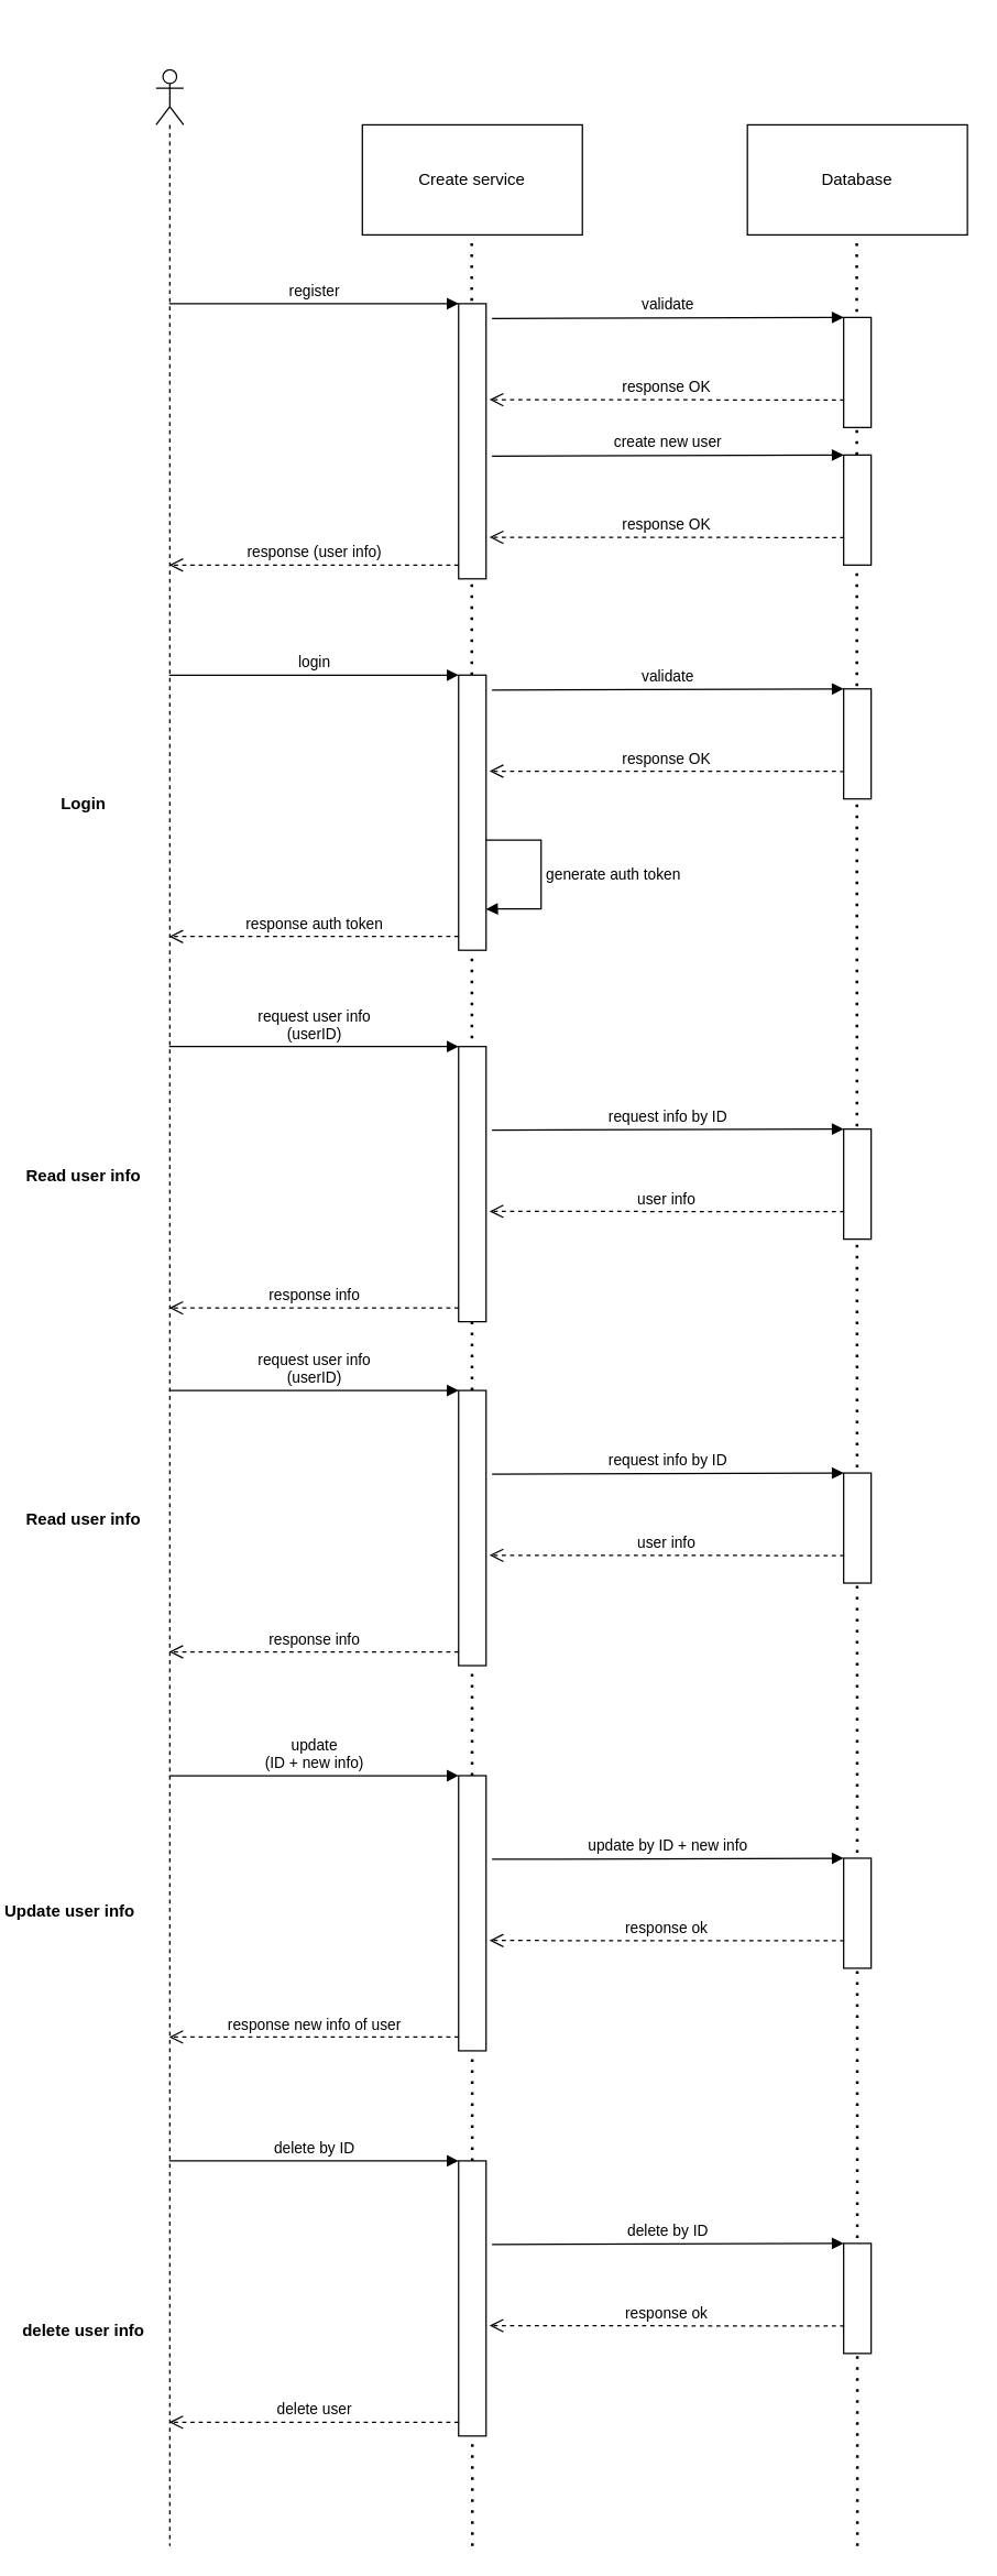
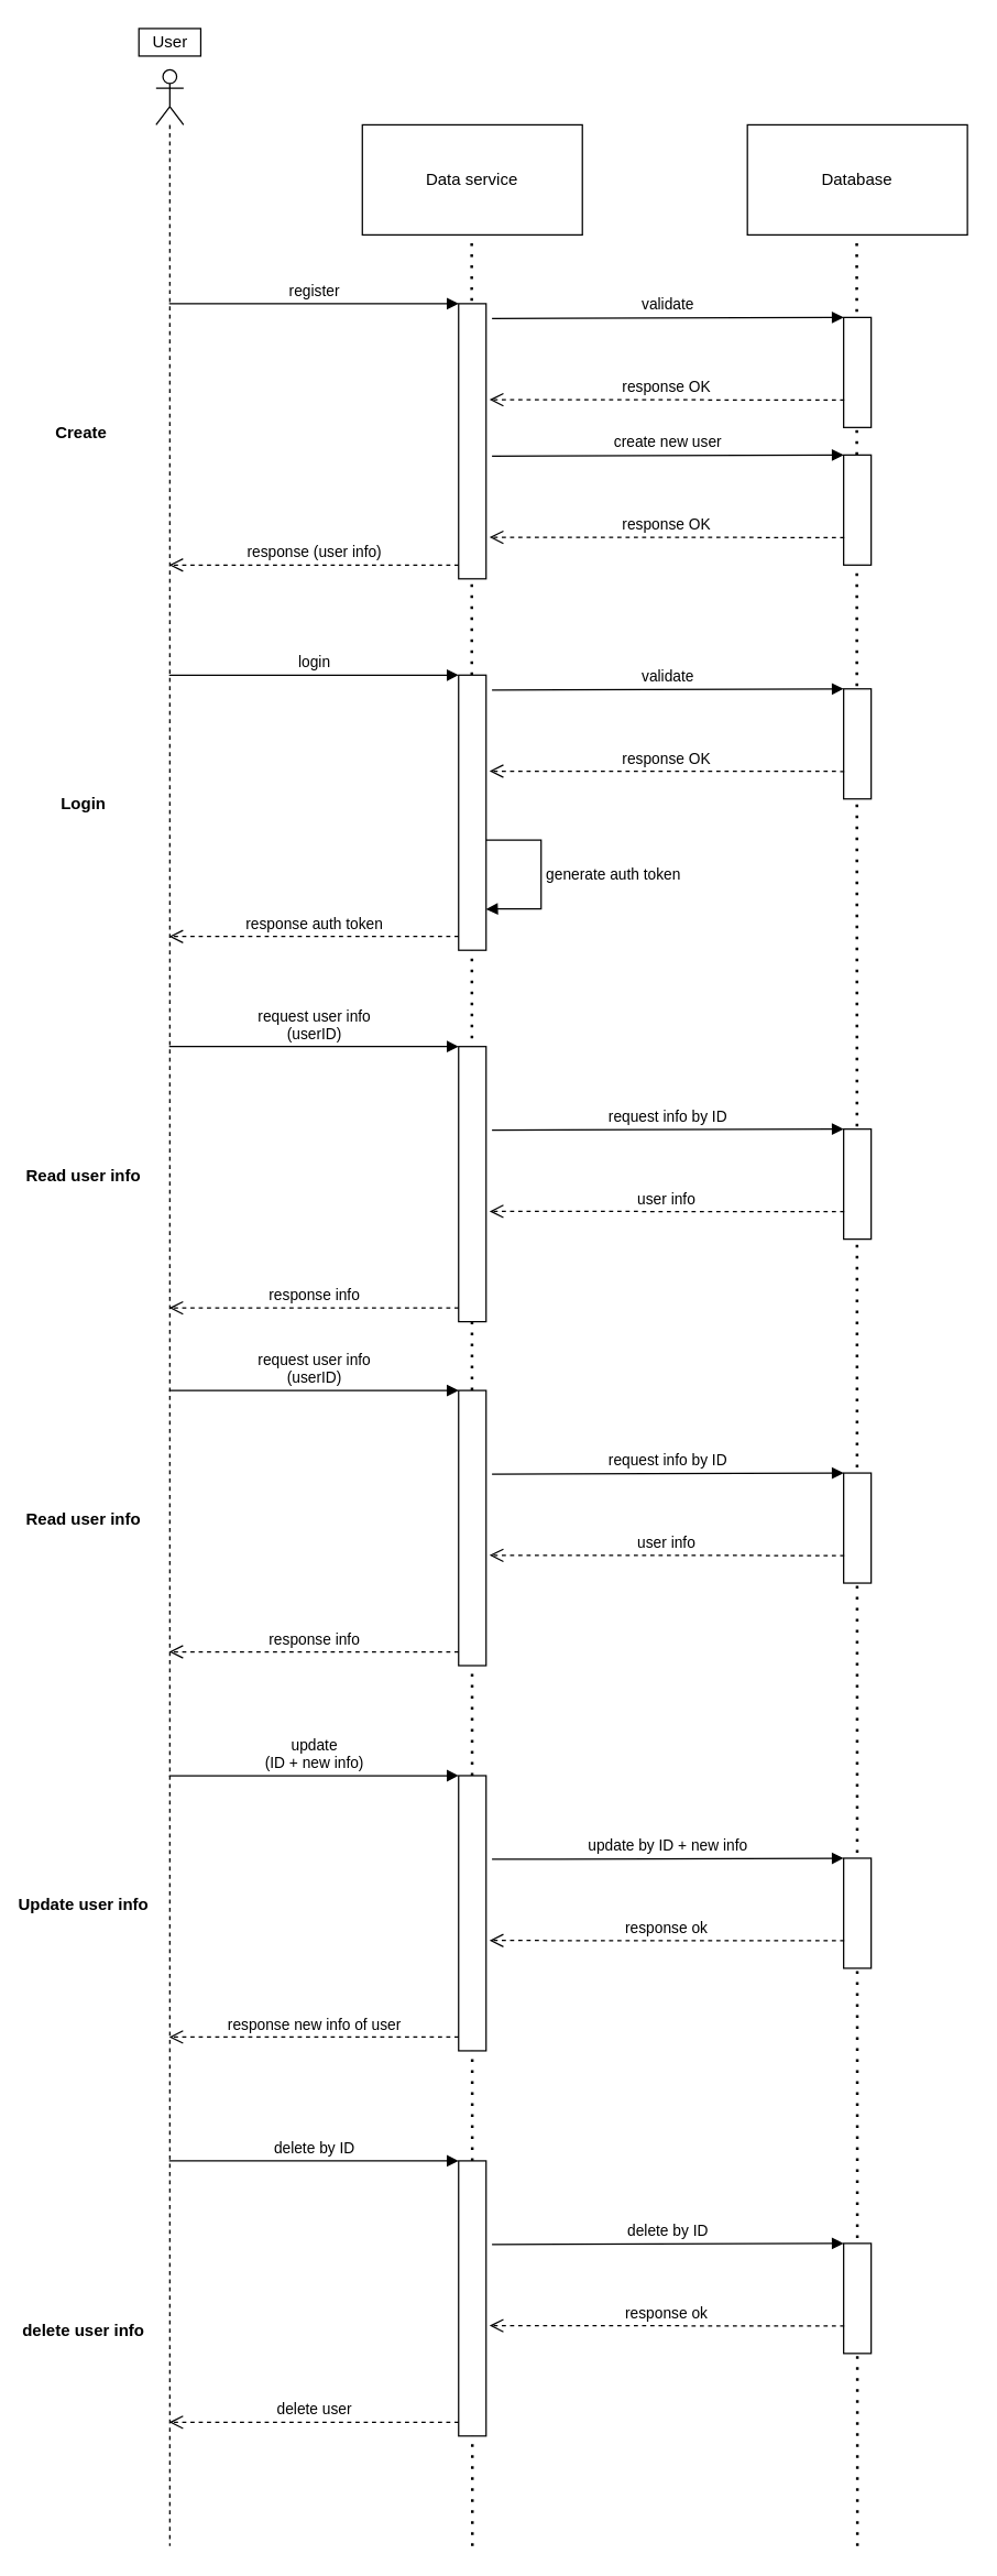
  <mxCell id="0" />
  <mxCell id="1" parent="0" />
- <mxCell id="2" value="Create service" style="rounded=0;whiteSpace=wrap;html=1;" parent="1" vertex="1"><mxGeometry x="263" y="90" width="160" height="80" as="geometry" /></mxCell>
+ <mxCell id="2" value="Data service" style="rounded=0;whiteSpace=wrap;html=1;" parent="1" vertex="1"><mxGeometry x="263" y="90" width="160" height="80" as="geometry" /></mxCell>
  <mxCell id="3" value="Database" style="rounded=0;whiteSpace=wrap;html=1;" parent="1" vertex="1"><mxGeometry x="543" y="90" width="160" height="80" as="geometry" /></mxCell>
  <mxCell id="4" value="" style="shape=umlLifeline;participant=umlActor;perimeter=lifelinePerimeter;whiteSpace=wrap;html=1;container=1;collapsible=0;recursiveResize=0;verticalAlign=top;spacingTop=36;outlineConnect=0;" parent="1" vertex="1"><mxGeometry x="113" y="50" width="20" height="1800" as="geometry" /></mxCell>
+ <mxCell id="5" value="User" style="html=1;" parent="1" vertex="1"><mxGeometry x="100.5" y="20" width="45" height="20" as="geometry" /></mxCell>
  <mxCell id="6" value="" style="endArrow=none;dashed=1;html=1;dashPattern=1 3;strokeWidth=2;rounded=0;startArrow=none;" parent="1" edge="1"><mxGeometry width="50" height="50" relative="1" as="geometry"><mxPoint x="343" y="1850" as="sourcePoint" /><mxPoint x="342.52" y="170" as="targetPoint" /></mxGeometry></mxCell>
  <mxCell id="7" value="" style="endArrow=none;dashed=1;html=1;dashPattern=1 3;strokeWidth=2;rounded=0;startArrow=none;" parent="1" edge="1"><mxGeometry width="50" height="50" relative="1" as="geometry"><mxPoint x="623" y="1850" as="sourcePoint" /><mxPoint x="622.52" y="170" as="targetPoint" /></mxGeometry></mxCell>
  <mxCell id="8" value="" style="html=1;points=[];perimeter=orthogonalPerimeter;" parent="1" vertex="1"><mxGeometry x="333" y="220" width="20" height="200" as="geometry" /></mxCell>
  <mxCell id="9" value="register" style="html=1;verticalAlign=bottom;endArrow=block;entryX=0;entryY=0;rounded=0;" parent="1" source="4" target="8" edge="1"><mxGeometry relative="1" as="geometry"><mxPoint x="268" y="220" as="sourcePoint" /></mxGeometry></mxCell>
  <mxCell id="10" value="response (user info)" style="html=1;verticalAlign=bottom;endArrow=open;dashed=1;endSize=8;exitX=0;exitY=0.95;rounded=0;" parent="1" source="8" target="4" edge="1"><mxGeometry relative="1" as="geometry"><mxPoint x="143" y="363" as="targetPoint" /></mxGeometry></mxCell>
  <mxCell id="11" value="" style="html=1;points=[];perimeter=orthogonalPerimeter;" parent="1" vertex="1"><mxGeometry x="613" y="230" width="20" height="80" as="geometry" /></mxCell>
  <mxCell id="12" value="validate" style="html=1;verticalAlign=bottom;endArrow=block;entryX=0;entryY=0;rounded=0;exitX=1.214;exitY=0.504;exitDx=0;exitDy=0;exitPerimeter=0;" parent="1" target="11" edge="1"><mxGeometry relative="1" as="geometry"><mxPoint x="357.28" y="230.8" as="sourcePoint" /></mxGeometry></mxCell>
  <mxCell id="13" value="response OK" style="html=1;verticalAlign=bottom;endArrow=open;dashed=1;endSize=8;exitX=0;exitY=0.95;rounded=0;entryX=1.123;entryY=0.799;entryDx=0;entryDy=0;entryPerimeter=0;" parent="1" edge="1"><mxGeometry relative="1" as="geometry"><mxPoint x="355.46" y="289.8" as="targetPoint" /><mxPoint x="613.41" y="290" as="sourcePoint" /></mxGeometry></mxCell>
+ <mxCell id="14" value="Create " style="text;align=center;fontStyle=1;verticalAlign=middle;spacingLeft=3;spacingRight=3;strokeColor=none;rotatable=0;points=[[0,0.5],[1,0.5]];portConstraint=eastwest;" parent="1" vertex="1"><mxGeometry x="20.5" y="300" width="80" height="26" as="geometry" /></mxCell>
  <mxCell id="15" value="" style="html=1;points=[];perimeter=orthogonalPerimeter;" vertex="1" parent="1"><mxGeometry x="613" y="330" width="20" height="80" as="geometry" /></mxCell>
  <mxCell id="16" value="create new user" style="html=1;verticalAlign=bottom;endArrow=block;entryX=0;entryY=0;rounded=0;exitX=1.214;exitY=0.504;exitDx=0;exitDy=0;exitPerimeter=0;" edge="1" parent="1" target="15"><mxGeometry relative="1" as="geometry"><mxPoint x="357.28" y="330.8" as="sourcePoint" /></mxGeometry></mxCell>
  <mxCell id="17" value="response OK" style="html=1;verticalAlign=bottom;endArrow=open;dashed=1;endSize=8;exitX=0;exitY=0.95;rounded=0;entryX=1.123;entryY=0.799;entryDx=0;entryDy=0;entryPerimeter=0;" edge="1" parent="1"><mxGeometry relative="1" as="geometry"><mxPoint x="355.46" y="389.8" as="targetPoint" /><mxPoint x="613.41" y="390" as="sourcePoint" /></mxGeometry></mxCell>
  <mxCell id="18" value="" style="html=1;points=[];perimeter=orthogonalPerimeter;" vertex="1" parent="1"><mxGeometry x="333" y="490" width="20" height="200" as="geometry" /></mxCell>
  <mxCell id="19" value="login" style="html=1;verticalAlign=bottom;endArrow=block;entryX=0;entryY=0;rounded=0;" edge="1" parent="1" target="18"><mxGeometry relative="1" as="geometry"><mxPoint x="122.5" y="490" as="sourcePoint" /></mxGeometry></mxCell>
  <mxCell id="20" value="response auth token" style="html=1;verticalAlign=bottom;endArrow=open;dashed=1;endSize=8;exitX=0;exitY=0.95;rounded=0;" edge="1" parent="1" source="18"><mxGeometry relative="1" as="geometry"><mxPoint x="122.5" y="680" as="targetPoint" /></mxGeometry></mxCell>
  <mxCell id="21" value="" style="html=1;points=[];perimeter=orthogonalPerimeter;" vertex="1" parent="1"><mxGeometry x="613" y="500" width="20" height="80" as="geometry" /></mxCell>
  <mxCell id="22" value="validate" style="html=1;verticalAlign=bottom;endArrow=block;entryX=0;entryY=0;rounded=0;exitX=1.214;exitY=0.504;exitDx=0;exitDy=0;exitPerimeter=0;" edge="1" parent="1" target="21"><mxGeometry relative="1" as="geometry"><mxPoint x="357.28" y="500.8" as="sourcePoint" /></mxGeometry></mxCell>
  <mxCell id="23" value="response OK" style="html=1;verticalAlign=bottom;endArrow=open;dashed=1;endSize=8;exitX=0;exitY=0.95;rounded=0;entryX=1.123;entryY=0.799;entryDx=0;entryDy=0;entryPerimeter=0;" edge="1" parent="1"><mxGeometry relative="1" as="geometry"><mxPoint x="355.46" y="559.8" as="targetPoint" /><mxPoint x="613.41" y="560" as="sourcePoint" /></mxGeometry></mxCell>
  <mxCell id="24" value="Login" style="text;align=center;fontStyle=1;verticalAlign=middle;spacingLeft=3;spacingRight=3;strokeColor=none;rotatable=0;points=[[0,0.5],[1,0.5]];portConstraint=eastwest;" vertex="1" parent="1"><mxGeometry x="20.5" y="570" width="80" height="26" as="geometry" /></mxCell>
  <mxCell id="25" value="generate auth token" style="edgeStyle=orthogonalEdgeStyle;html=1;align=left;spacingLeft=2;endArrow=block;rounded=0;entryX=1;entryY=0.851;entryDx=0;entryDy=0;entryPerimeter=0;" edge="1" target="18" parent="1"><mxGeometry relative="1" as="geometry"><mxPoint x="353" y="610" as="sourcePoint" /><Array as="points"><mxPoint x="393" y="610" /><mxPoint x="393" y="660" /><mxPoint x="358" y="660" /></Array><mxPoint x="358" y="630" as="targetPoint" /></mxGeometry></mxCell>
  <mxCell id="26" value="" style="html=1;points=[];perimeter=orthogonalPerimeter;" vertex="1" parent="1"><mxGeometry x="333" y="760" width="20" height="200" as="geometry" /></mxCell>
  <mxCell id="27" value="request user info&lt;br&gt;(userID)" style="html=1;verticalAlign=bottom;endArrow=block;entryX=0;entryY=0;rounded=0;" edge="1" parent="1" target="26"><mxGeometry relative="1" as="geometry"><mxPoint x="122.5" y="760" as="sourcePoint" /></mxGeometry></mxCell>
  <mxCell id="28" value="response info" style="html=1;verticalAlign=bottom;endArrow=open;dashed=1;endSize=8;exitX=0;exitY=0.95;rounded=0;" edge="1" parent="1" source="26"><mxGeometry relative="1" as="geometry"><mxPoint x="122.5" y="950" as="targetPoint" /></mxGeometry></mxCell>
  <mxCell id="29" value="Read user info" style="text;align=center;fontStyle=1;verticalAlign=middle;spacingLeft=3;spacingRight=3;strokeColor=none;rotatable=0;points=[[0,0.5],[1,0.5]];portConstraint=eastwest;" vertex="1" parent="1"><mxGeometry x="20.5" y="840" width="80" height="26" as="geometry" /></mxCell>
  <mxCell id="30" value="" style="html=1;points=[];perimeter=orthogonalPerimeter;" vertex="1" parent="1"><mxGeometry x="613" y="820" width="20" height="80" as="geometry" /></mxCell>
  <mxCell id="31" value="request info by ID" style="html=1;verticalAlign=bottom;endArrow=block;entryX=0;entryY=0;rounded=0;exitX=1.214;exitY=0.504;exitDx=0;exitDy=0;exitPerimeter=0;" edge="1" parent="1" target="30"><mxGeometry relative="1" as="geometry"><mxPoint x="357.28" y="820.8" as="sourcePoint" /></mxGeometry></mxCell>
  <mxCell id="32" value="user info" style="html=1;verticalAlign=bottom;endArrow=open;dashed=1;endSize=8;exitX=0;exitY=0.95;rounded=0;entryX=1.123;entryY=0.799;entryDx=0;entryDy=0;entryPerimeter=0;" edge="1" parent="1"><mxGeometry relative="1" as="geometry"><mxPoint x="355.46" y="879.8" as="targetPoint" /><mxPoint x="613.41" y="880" as="sourcePoint" /></mxGeometry></mxCell>
  <mxCell id="33" value="" style="html=1;points=[];perimeter=orthogonalPerimeter;" vertex="1" parent="1"><mxGeometry x="333" y="1010" width="20" height="200" as="geometry" /></mxCell>
  <mxCell id="34" value="request user info&lt;br&gt;(userID)" style="html=1;verticalAlign=bottom;endArrow=block;entryX=0;entryY=0;rounded=0;" edge="1" parent="1" target="33"><mxGeometry relative="1" as="geometry"><mxPoint x="122.5" y="1010" as="sourcePoint" /></mxGeometry></mxCell>
  <mxCell id="35" value="response info" style="html=1;verticalAlign=bottom;endArrow=open;dashed=1;endSize=8;exitX=0;exitY=0.95;rounded=0;" edge="1" parent="1" source="33"><mxGeometry relative="1" as="geometry"><mxPoint x="122.5" y="1200" as="targetPoint" /></mxGeometry></mxCell>
  <mxCell id="36" value="Read user info" style="text;align=center;fontStyle=1;verticalAlign=middle;spacingLeft=3;spacingRight=3;strokeColor=none;rotatable=0;points=[[0,0.5],[1,0.5]];portConstraint=eastwest;" vertex="1" parent="1"><mxGeometry x="20.5" y="1090" width="80" height="26" as="geometry" /></mxCell>
  <mxCell id="37" value="" style="html=1;points=[];perimeter=orthogonalPerimeter;" vertex="1" parent="1"><mxGeometry x="613" y="1070" width="20" height="80" as="geometry" /></mxCell>
  <mxCell id="38" value="request info by ID" style="html=1;verticalAlign=bottom;endArrow=block;entryX=0;entryY=0;rounded=0;exitX=1.214;exitY=0.504;exitDx=0;exitDy=0;exitPerimeter=0;" edge="1" parent="1" target="37"><mxGeometry relative="1" as="geometry"><mxPoint x="357.28" y="1070.8" as="sourcePoint" /></mxGeometry></mxCell>
  <mxCell id="39" value="user info" style="html=1;verticalAlign=bottom;endArrow=open;dashed=1;endSize=8;exitX=0;exitY=0.95;rounded=0;entryX=1.123;entryY=0.799;entryDx=0;entryDy=0;entryPerimeter=0;" edge="1" parent="1"><mxGeometry relative="1" as="geometry"><mxPoint x="355.46" y="1129.8" as="targetPoint" /><mxPoint x="613.41" y="1130" as="sourcePoint" /></mxGeometry></mxCell>
  <mxCell id="40" value="" style="html=1;points=[];perimeter=orthogonalPerimeter;" vertex="1" parent="1"><mxGeometry x="333" y="1290" width="20" height="200" as="geometry" /></mxCell>
  <mxCell id="41" value="update&lt;br&gt;(ID + new info)" style="html=1;verticalAlign=bottom;endArrow=block;entryX=0;entryY=0;rounded=0;" edge="1" parent="1" target="40"><mxGeometry relative="1" as="geometry"><mxPoint x="122.5" y="1290" as="sourcePoint" /></mxGeometry></mxCell>
  <mxCell id="42" value="response new info of user" style="html=1;verticalAlign=bottom;endArrow=open;dashed=1;endSize=8;exitX=0;exitY=0.95;rounded=0;" edge="1" parent="1" source="40"><mxGeometry relative="1" as="geometry"><mxPoint x="122.5" y="1480" as="targetPoint" /></mxGeometry></mxCell>
- <mxCell id="43" value="Update user info" style="text;align=center;fontStyle=1;verticalAlign=middle;spacingLeft=3;spacingRight=3;strokeColor=none;rotatable=0;points=[[0,0.5],[1,0.5]];portConstraint=eastwest;" vertex="1" parent="1"><mxGeometry x="10.5" y="1375" width="80" height="26" as="geometry" /></mxCell>
+ <mxCell id="43" value="Update user info" style="text;align=center;fontStyle=1;verticalAlign=middle;spacingLeft=3;spacingRight=3;strokeColor=none;rotatable=0;points=[[0,0.5],[1,0.5]];portConstraint=eastwest;" vertex="1" parent="1"><mxGeometry x="20.5" y="1370" width="80" height="26" as="geometry" /></mxCell>
  <mxCell id="44" value="" style="html=1;points=[];perimeter=orthogonalPerimeter;" vertex="1" parent="1"><mxGeometry x="613" y="1350" width="20" height="80" as="geometry" /></mxCell>
  <mxCell id="45" value="update by ID + new info" style="html=1;verticalAlign=bottom;endArrow=block;entryX=0;entryY=0;rounded=0;exitX=1.214;exitY=0.504;exitDx=0;exitDy=0;exitPerimeter=0;" edge="1" parent="1" target="44"><mxGeometry relative="1" as="geometry"><mxPoint x="357.28" y="1350.8" as="sourcePoint" /></mxGeometry></mxCell>
  <mxCell id="46" value="response ok" style="html=1;verticalAlign=bottom;endArrow=open;dashed=1;endSize=8;exitX=0;exitY=0.95;rounded=0;entryX=1.123;entryY=0.799;entryDx=0;entryDy=0;entryPerimeter=0;" edge="1" parent="1"><mxGeometry relative="1" as="geometry"><mxPoint x="355.46" y="1409.8" as="targetPoint" /><mxPoint x="613.41" y="1410" as="sourcePoint" /></mxGeometry></mxCell>
  <mxCell id="47" value="" style="html=1;points=[];perimeter=orthogonalPerimeter;" vertex="1" parent="1"><mxGeometry x="333" y="1570" width="20" height="200" as="geometry" /></mxCell>
  <mxCell id="48" value="delete by ID" style="html=1;verticalAlign=bottom;endArrow=block;entryX=0;entryY=0;rounded=0;" edge="1" parent="1" target="47"><mxGeometry relative="1" as="geometry"><mxPoint x="122.5" y="1570" as="sourcePoint" /></mxGeometry></mxCell>
  <mxCell id="49" value="delete user" style="html=1;verticalAlign=bottom;endArrow=open;dashed=1;endSize=8;exitX=0;exitY=0.95;rounded=0;" edge="1" parent="1" source="47"><mxGeometry relative="1" as="geometry"><mxPoint x="122.5" y="1760" as="targetPoint" /></mxGeometry></mxCell>
  <mxCell id="50" value="delete user info" style="text;align=center;fontStyle=1;verticalAlign=middle;spacingLeft=3;spacingRight=3;strokeColor=none;rotatable=0;points=[[0,0.5],[1,0.5]];portConstraint=eastwest;" vertex="1" parent="1"><mxGeometry x="20.5" y="1680" width="80" height="26" as="geometry" /></mxCell>
  <mxCell id="51" value="" style="html=1;points=[];perimeter=orthogonalPerimeter;" vertex="1" parent="1"><mxGeometry x="613" y="1630" width="20" height="80" as="geometry" /></mxCell>
  <mxCell id="52" value="delete by ID" style="html=1;verticalAlign=bottom;endArrow=block;entryX=0;entryY=0;rounded=0;exitX=1.214;exitY=0.504;exitDx=0;exitDy=0;exitPerimeter=0;" edge="1" parent="1" target="51"><mxGeometry relative="1" as="geometry"><mxPoint x="357.28" y="1630.8" as="sourcePoint" /></mxGeometry></mxCell>
  <mxCell id="53" value="response ok" style="html=1;verticalAlign=bottom;endArrow=open;dashed=1;endSize=8;exitX=0;exitY=0.95;rounded=0;entryX=1.123;entryY=0.799;entryDx=0;entryDy=0;entryPerimeter=0;" edge="1" parent="1"><mxGeometry relative="1" as="geometry"><mxPoint x="355.46" y="1689.8" as="targetPoint" /><mxPoint x="613.41" y="1690" as="sourcePoint" /></mxGeometry></mxCell>
